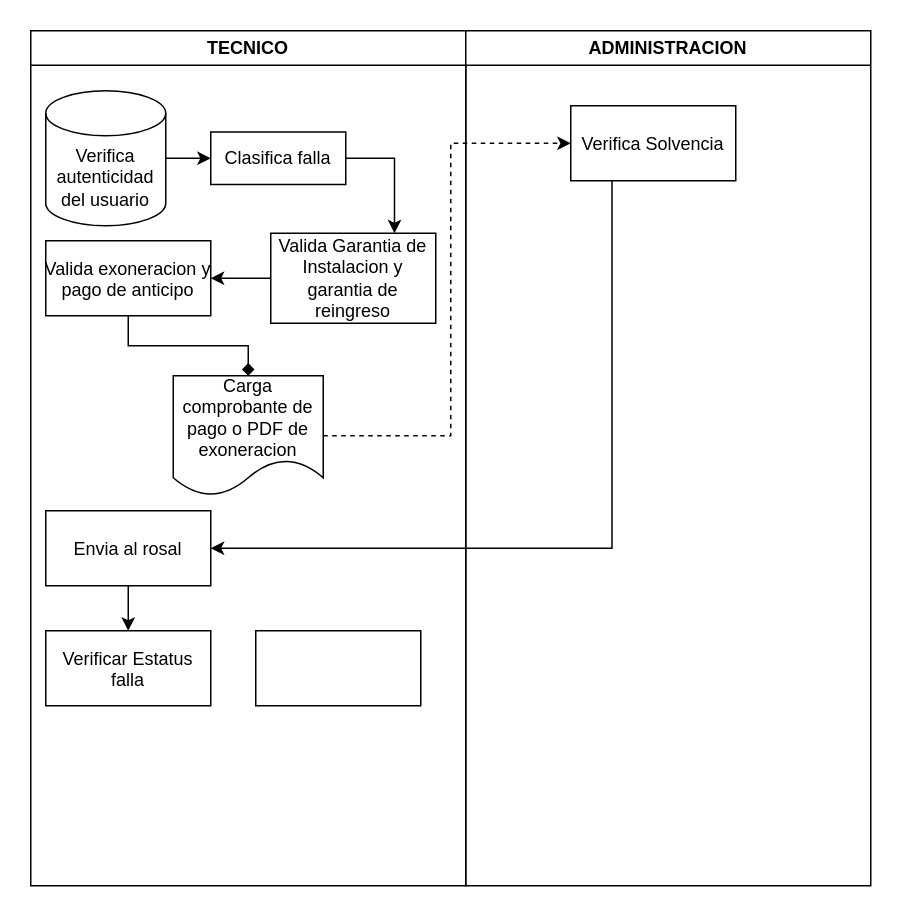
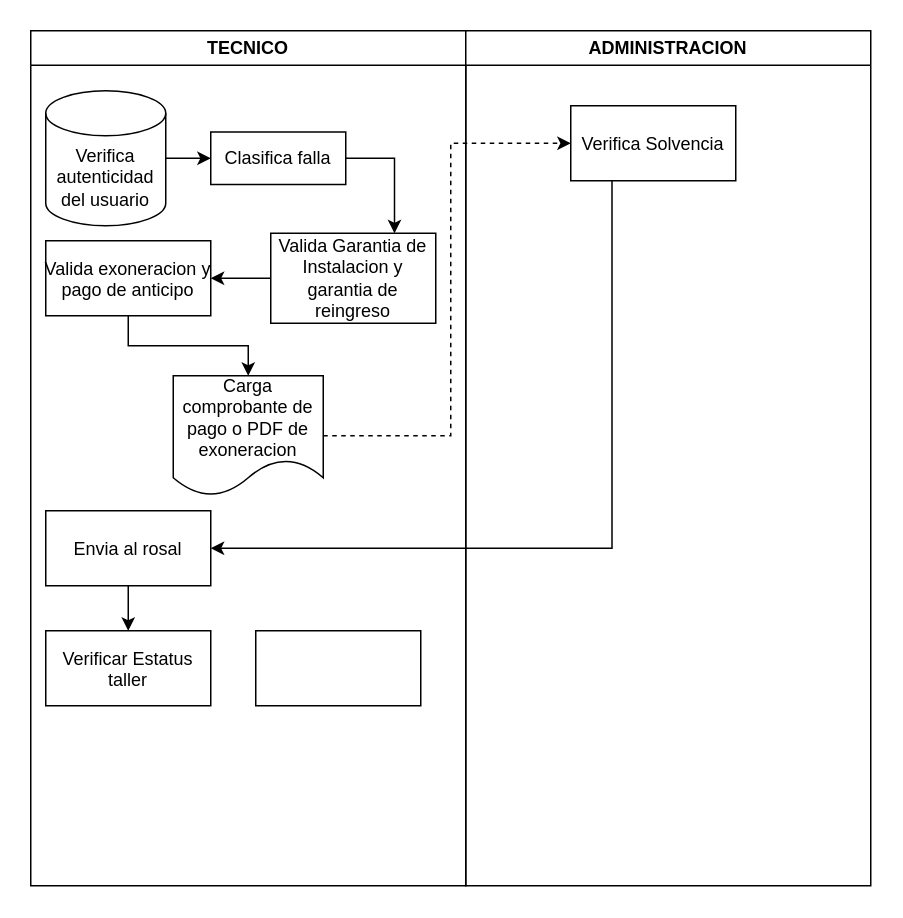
  <mxCell id="0" />
  <mxCell id="1" parent="0" />
  <mxCell id="2" value="TECNICO" style="swimlane;whiteSpace=wrap" parent="1" vertex="1"><mxGeometry width="290" height="570" as="geometry" x="20" y="20" /></mxCell>
  <mxCell id="3" style="edgeStyle=orthogonalEdgeStyle;rounded=0;orthogonalLoop=1;jettySize=auto;html=1;exitX=1;exitY=0.5;exitDx=0;exitDy=0;exitPerimeter=0;entryX=0;entryY=0.5;entryDx=0;entryDy=0;" edge="1" parent="2" source="4" target="6"><mxGeometry relative="1" as="geometry"><mxPoint x="140" y="85" as="targetPoint" /></mxGeometry></mxCell>
  <mxCell id="4" value="Verifica autenticidad del usuario" style="shape=cylinder3;whiteSpace=wrap;html=1;boundedLbl=1;backgroundOutline=1;size=15;" vertex="1" parent="2"><mxGeometry x="10" y="40" width="80" height="90" as="geometry" /></mxCell>
  <mxCell id="5" style="edgeStyle=orthogonalEdgeStyle;rounded=0;orthogonalLoop=1;jettySize=auto;html=1;exitX=1;exitY=0.5;exitDx=0;exitDy=0;entryX=0.75;entryY=0;entryDx=0;entryDy=0;" edge="1" parent="2" source="6" target="8"><mxGeometry relative="1" as="geometry"><mxPoint x="250" y="85" as="targetPoint" /></mxGeometry></mxCell>
  <mxCell id="6" value="Clasifica falla" style="rounded=0;whiteSpace=wrap;html=1;" vertex="1" parent="2"><mxGeometry x="120" y="67.5" width="90" height="35" as="geometry" /></mxCell>
  <mxCell id="7" style="edgeStyle=orthogonalEdgeStyle;rounded=0;orthogonalLoop=1;jettySize=auto;html=1;exitX=0;exitY=0.5;exitDx=0;exitDy=0;" edge="1" parent="2" source="8" target="10"><mxGeometry relative="1" as="geometry" /></mxCell>
  <mxCell id="8" value="Valida Garantia de Instalacion y garantia de reingreso" style="rounded=0;whiteSpace=wrap;html=1;" vertex="1" parent="2"><mxGeometry x="160" y="135" width="110" height="60" as="geometry" /></mxCell>
- <mxCell id="9" style="edgeStyle=orthogonalEdgeStyle;rounded=0;orthogonalLoop=1;jettySize=auto;html=1;exitX=0.5;exitY=1;exitDx=0;exitDy=0;entryX=0.5;entryY=0;entryDx=0;entryDy=0;endArrow=diamond;" edge="1" parent="2" source="10" target="11"><mxGeometry relative="1" as="geometry" /></mxCell>
+ <mxCell id="9" style="edgeStyle=orthogonalEdgeStyle;rounded=0;orthogonalLoop=1;jettySize=auto;html=1;exitX=0.5;exitY=1;exitDx=0;exitDy=0;entryX=0.5;entryY=0;entryDx=0;entryDy=0;" edge="1" parent="2" source="10" target="11"><mxGeometry relative="1" as="geometry" /></mxCell>
  <mxCell id="10" value="Valida exoneracion y&#10;pago de anticipo" style="" vertex="1" parent="2"><mxGeometry x="10" y="140" width="110" height="50" as="geometry" /></mxCell>
  <mxCell id="11" value="Carga comprobante de pago o PDF de exoneracion" style="shape=document;whiteSpace=wrap;html=1;boundedLbl=1;" vertex="1" parent="2"><mxGeometry x="95" y="230" width="100" height="80" as="geometry" /></mxCell>
  <mxCell id="12" value=" " style="" vertex="1" parent="2"><mxGeometry x="150" y="400" width="110" height="50" as="geometry" /></mxCell>
- <mxCell id="13" value="Verificar Estatus&#10;falla" style="" vertex="1" parent="2"><mxGeometry x="10" y="400" width="110" height="50" as="geometry" /></mxCell>
+ <mxCell id="13" value="Verificar Estatus&#10;taller" style="" vertex="1" parent="2"><mxGeometry x="10" y="400" width="110" height="50" as="geometry" /></mxCell>
  <mxCell id="14" style="edgeStyle=orthogonalEdgeStyle;rounded=0;orthogonalLoop=1;jettySize=auto;html=1;exitX=0.5;exitY=1;exitDx=0;exitDy=0;" edge="1" parent="2" source="15" target="13"><mxGeometry relative="1" as="geometry" /></mxCell>
  <mxCell id="15" value="Envia al rosal" style="" vertex="1" parent="2"><mxGeometry x="10" y="320" width="110" height="50" as="geometry" /></mxCell>
  <mxCell id="16" value="ADMINISTRACION" style="swimlane;whiteSpace=wrap;startSize=23;" parent="1" vertex="1"><mxGeometry x="310" width="270" height="570" as="geometry" y="20" /></mxCell>
  <mxCell id="17" value="Verifica Solvencia" style="" vertex="1" parent="16"><mxGeometry x="70" y="50" width="110" height="50" as="geometry" /></mxCell>
  <mxCell id="18" style="edgeStyle=orthogonalEdgeStyle;rounded=0;orthogonalLoop=1;jettySize=auto;html=1;entryX=0;entryY=0.5;entryDx=0;entryDy=0;dashed=1;" edge="1" parent="1" source="11" target="17"><mxGeometry relative="1" as="geometry"><mxPoint x="330" y="80" as="targetPoint" /><Array as="points"><mxPoint x="300" y="290" /><mxPoint x="300" y="95" /></Array></mxGeometry></mxCell>
  <mxCell id="19" style="edgeStyle=orthogonalEdgeStyle;rounded=0;orthogonalLoop=1;jettySize=auto;html=1;exitX=0.25;exitY=1;exitDx=0;exitDy=0;entryX=1;entryY=0.5;entryDx=0;entryDy=0;" edge="1" parent="1" source="17" target="15"><mxGeometry relative="1" as="geometry" /></mxCell>
